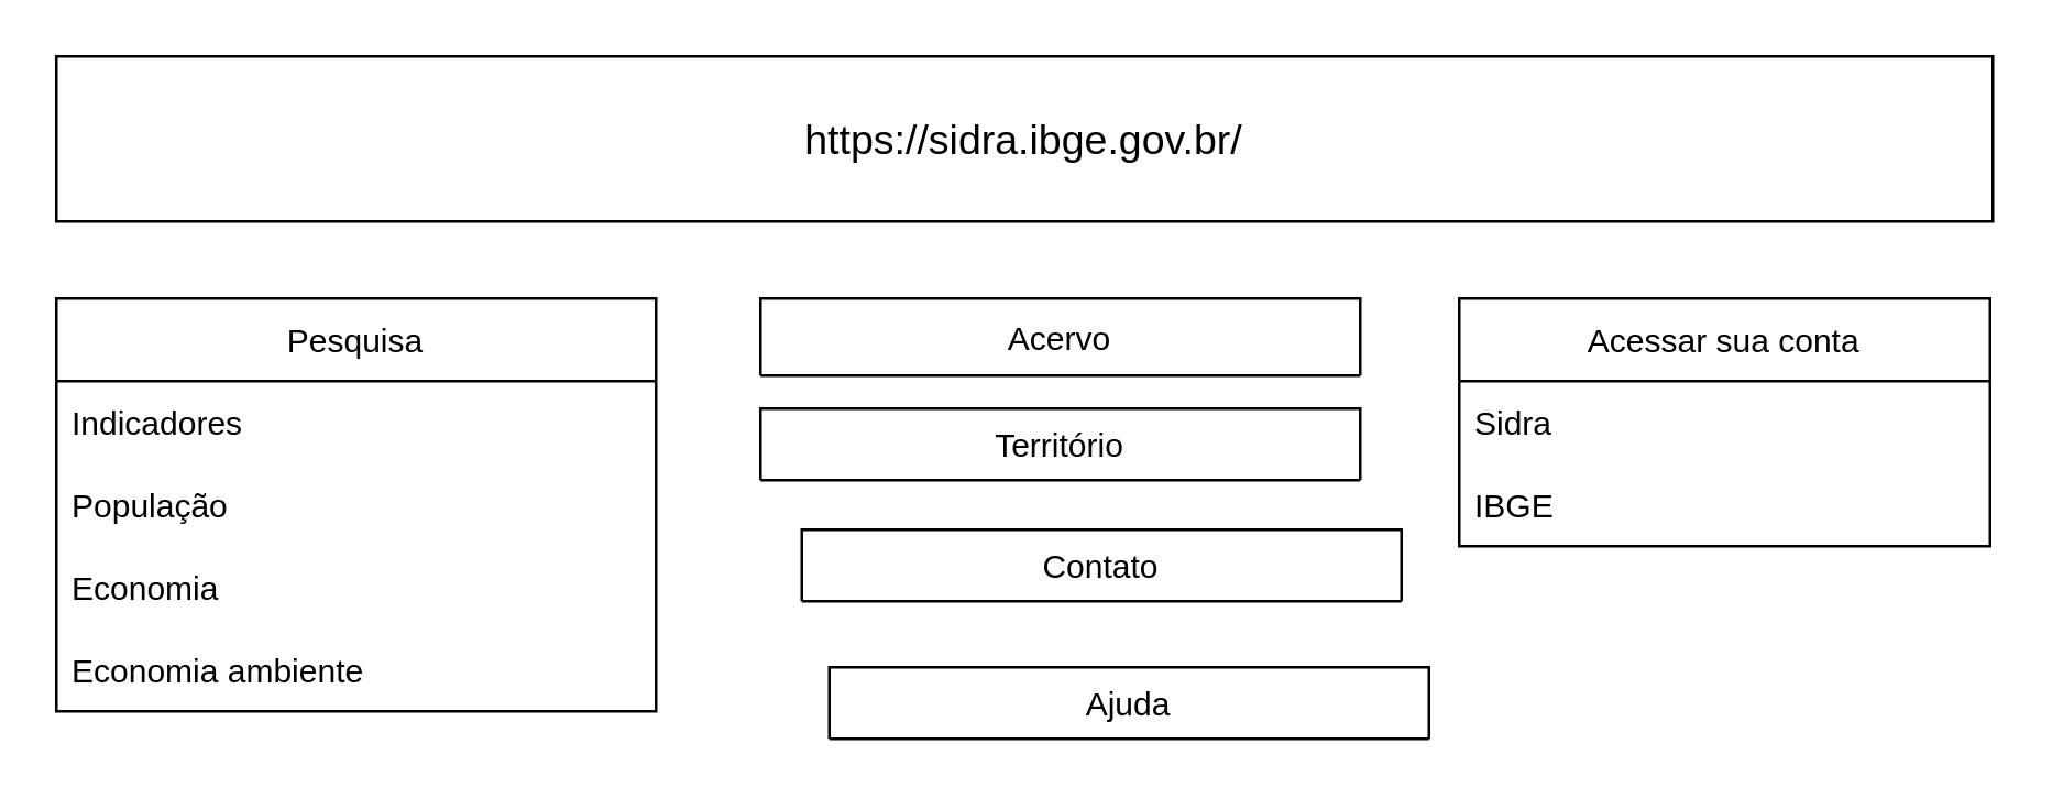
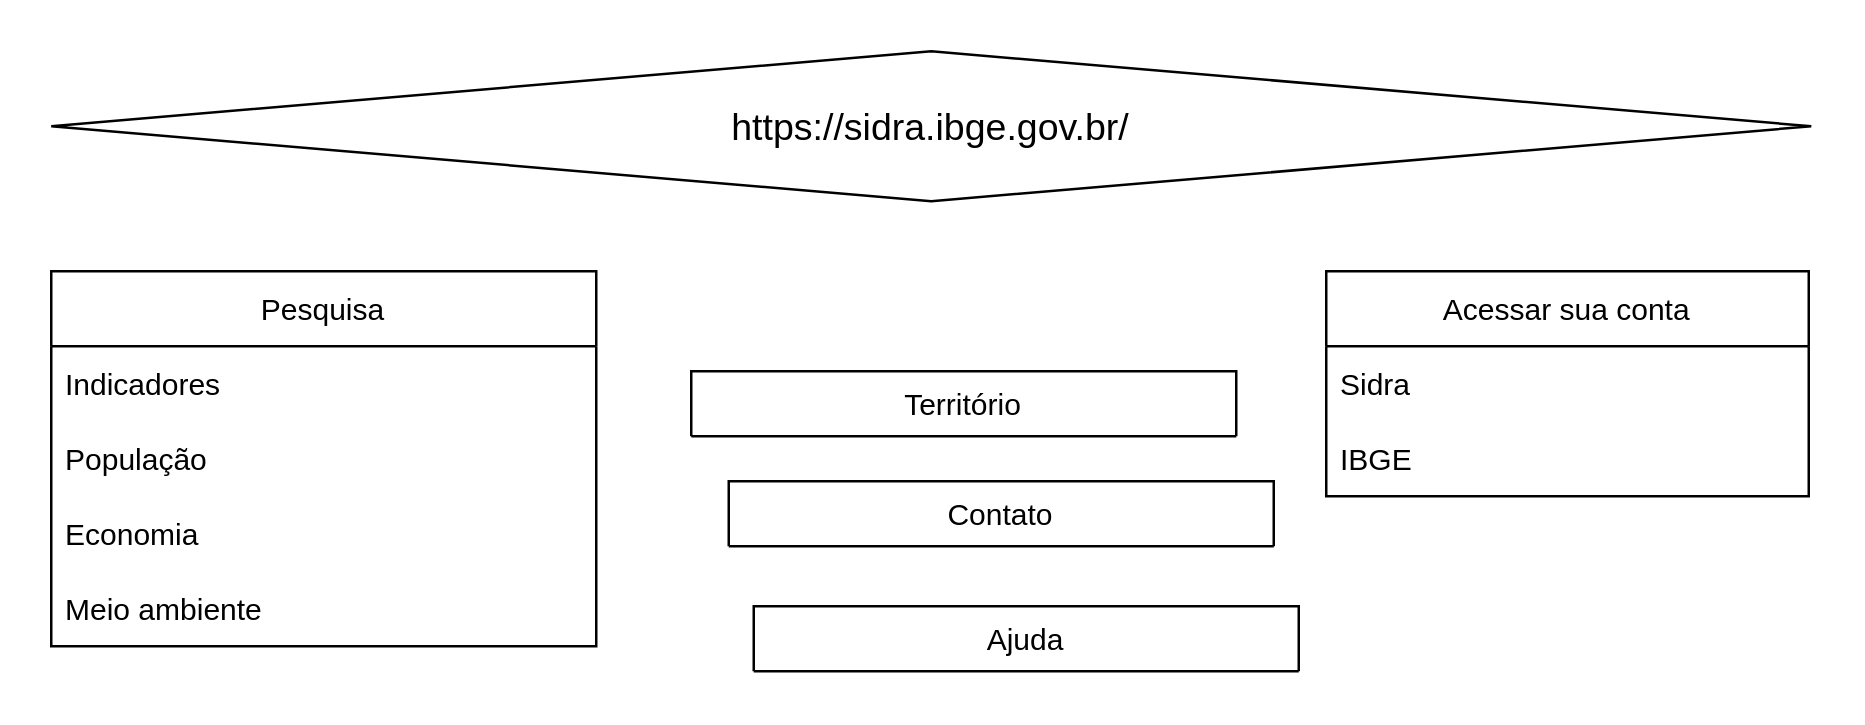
  <mxCell id="0" />
  <mxCell id="1" parent="0" />
  <mxCell id="2" value="Pesquisa" style="swimlane;fontStyle=0;childLayout=stackLayout;horizontal=1;startSize=30;horizontalStack=0;resizeParent=1;resizeParentMax=0;resizeLast=0;collapsible=1;marginBottom=0;" vertex="1" parent="1"><mxGeometry x="20" y="108" width="218" height="150" as="geometry" /></mxCell>
  <mxCell id="3" value="Indicadores" style="text;strokeColor=none;fillColor=none;align=left;verticalAlign=middle;spacingLeft=4;spacingRight=4;overflow=hidden;points=[[0,0.5],[1,0.5]];portConstraint=eastwest;rotatable=0;" vertex="1" parent="2"><mxGeometry y="30" width="218" height="30" as="geometry" /></mxCell>
  <mxCell id="4" value="População" style="text;strokeColor=none;fillColor=none;align=left;verticalAlign=middle;spacingLeft=4;spacingRight=4;overflow=hidden;points=[[0,0.5],[1,0.5]];portConstraint=eastwest;rotatable=0;" vertex="1" parent="2"><mxGeometry y="60" width="218" height="30" as="geometry" /></mxCell>
  <mxCell id="5" value="Economia" style="text;strokeColor=none;fillColor=none;align=left;verticalAlign=middle;spacingLeft=4;spacingRight=4;overflow=hidden;points=[[0,0.5],[1,0.5]];portConstraint=eastwest;rotatable=0;" vertex="1" parent="2"><mxGeometry y="90" width="218" height="30" as="geometry" /></mxCell>
- <mxCell id="6" value="Economia ambiente" style="text;strokeColor=none;fillColor=none;align=left;verticalAlign=middle;spacingLeft=4;spacingRight=4;overflow=hidden;points=[[0,0.5],[1,0.5]];portConstraint=eastwest;rotatable=0;" vertex="1" parent="2"><mxGeometry y="120" width="218" height="30" as="geometry" /></mxCell>
- <mxCell id="7" value="https://sidra.ibge.gov.br/" style="rounded=0;whiteSpace=wrap;html=1;fontSize=15;" vertex="1" parent="1"><mxGeometry x="20" y="20" width="704" height="60" as="geometry" /></mxCell>
- <mxCell id="8" value="Acervo" style="swimlane;fontStyle=0;childLayout=stackLayout;horizontal=1;startSize=30;horizontalStack=0;resizeParent=1;resizeParentMax=0;resizeLast=0;collapsible=1;marginBottom=0;" vertex="1" parent="1"><mxGeometry x="276" y="108" width="218" height="28" as="geometry" /></mxCell>
+ <mxCell id="6" value="Meio ambiente" style="text;strokeColor=none;fillColor=none;align=left;verticalAlign=middle;spacingLeft=4;spacingRight=4;overflow=hidden;points=[[0,0.5],[1,0.5]];portConstraint=eastwest;rotatable=0;" vertex="1" parent="2"><mxGeometry y="120" width="218" height="30" as="geometry" /></mxCell>
+ <mxCell id="7" value="https://sidra.ibge.gov.br/" style="rhombus;whiteSpace=wrap;html=1;fontSize=15;" vertex="1" parent="1"><mxGeometry x="20" y="20" width="704" height="60" as="geometry" /></mxCell>
  <mxCell id="9" value="Território" style="swimlane;fontStyle=0;childLayout=stackLayout;horizontal=1;startSize=30;horizontalStack=0;resizeParent=1;resizeParentMax=0;resizeLast=0;collapsible=1;marginBottom=0;" vertex="1" parent="1"><mxGeometry x="276" y="148" width="218" height="26" as="geometry" /></mxCell>
  <mxCell id="10" value="Contato" style="swimlane;fontStyle=0;childLayout=stackLayout;horizontal=1;startSize=30;horizontalStack=0;resizeParent=1;resizeParentMax=0;resizeLast=0;collapsible=1;marginBottom=0;" vertex="1" parent="1"><mxGeometry x="291" y="192" width="218" height="26" as="geometry" /></mxCell>
  <mxCell id="11" value="Ajuda" style="swimlane;fontStyle=0;childLayout=stackLayout;horizontal=1;startSize=30;horizontalStack=0;resizeParent=1;resizeParentMax=0;resizeLast=0;collapsible=1;marginBottom=0;" vertex="1" parent="1"><mxGeometry x="301" y="242" width="218" height="26" as="geometry" /></mxCell>
  <mxCell id="12" value="Acessar sua conta" style="swimlane;fontStyle=0;childLayout=stackLayout;horizontal=1;startSize=30;horizontalStack=0;resizeParent=1;resizeParentMax=0;resizeLast=0;collapsible=1;marginBottom=0;" vertex="1" parent="1"><mxGeometry x="530" y="108" width="193" height="90" as="geometry" /></mxCell>
  <mxCell id="13" value="Sidra" style="text;strokeColor=none;fillColor=none;align=left;verticalAlign=middle;spacingLeft=4;spacingRight=4;overflow=hidden;points=[[0,0.5],[1,0.5]];portConstraint=eastwest;rotatable=0;" vertex="1" parent="12"><mxGeometry y="30" width="193" height="30" as="geometry" /></mxCell>
  <mxCell id="14" value="IBGE" style="text;strokeColor=none;fillColor=none;align=left;verticalAlign=middle;spacingLeft=4;spacingRight=4;overflow=hidden;points=[[0,0.5],[1,0.5]];portConstraint=eastwest;rotatable=0;" vertex="1" parent="12"><mxGeometry y="60" width="193" height="30" as="geometry" /></mxCell>
